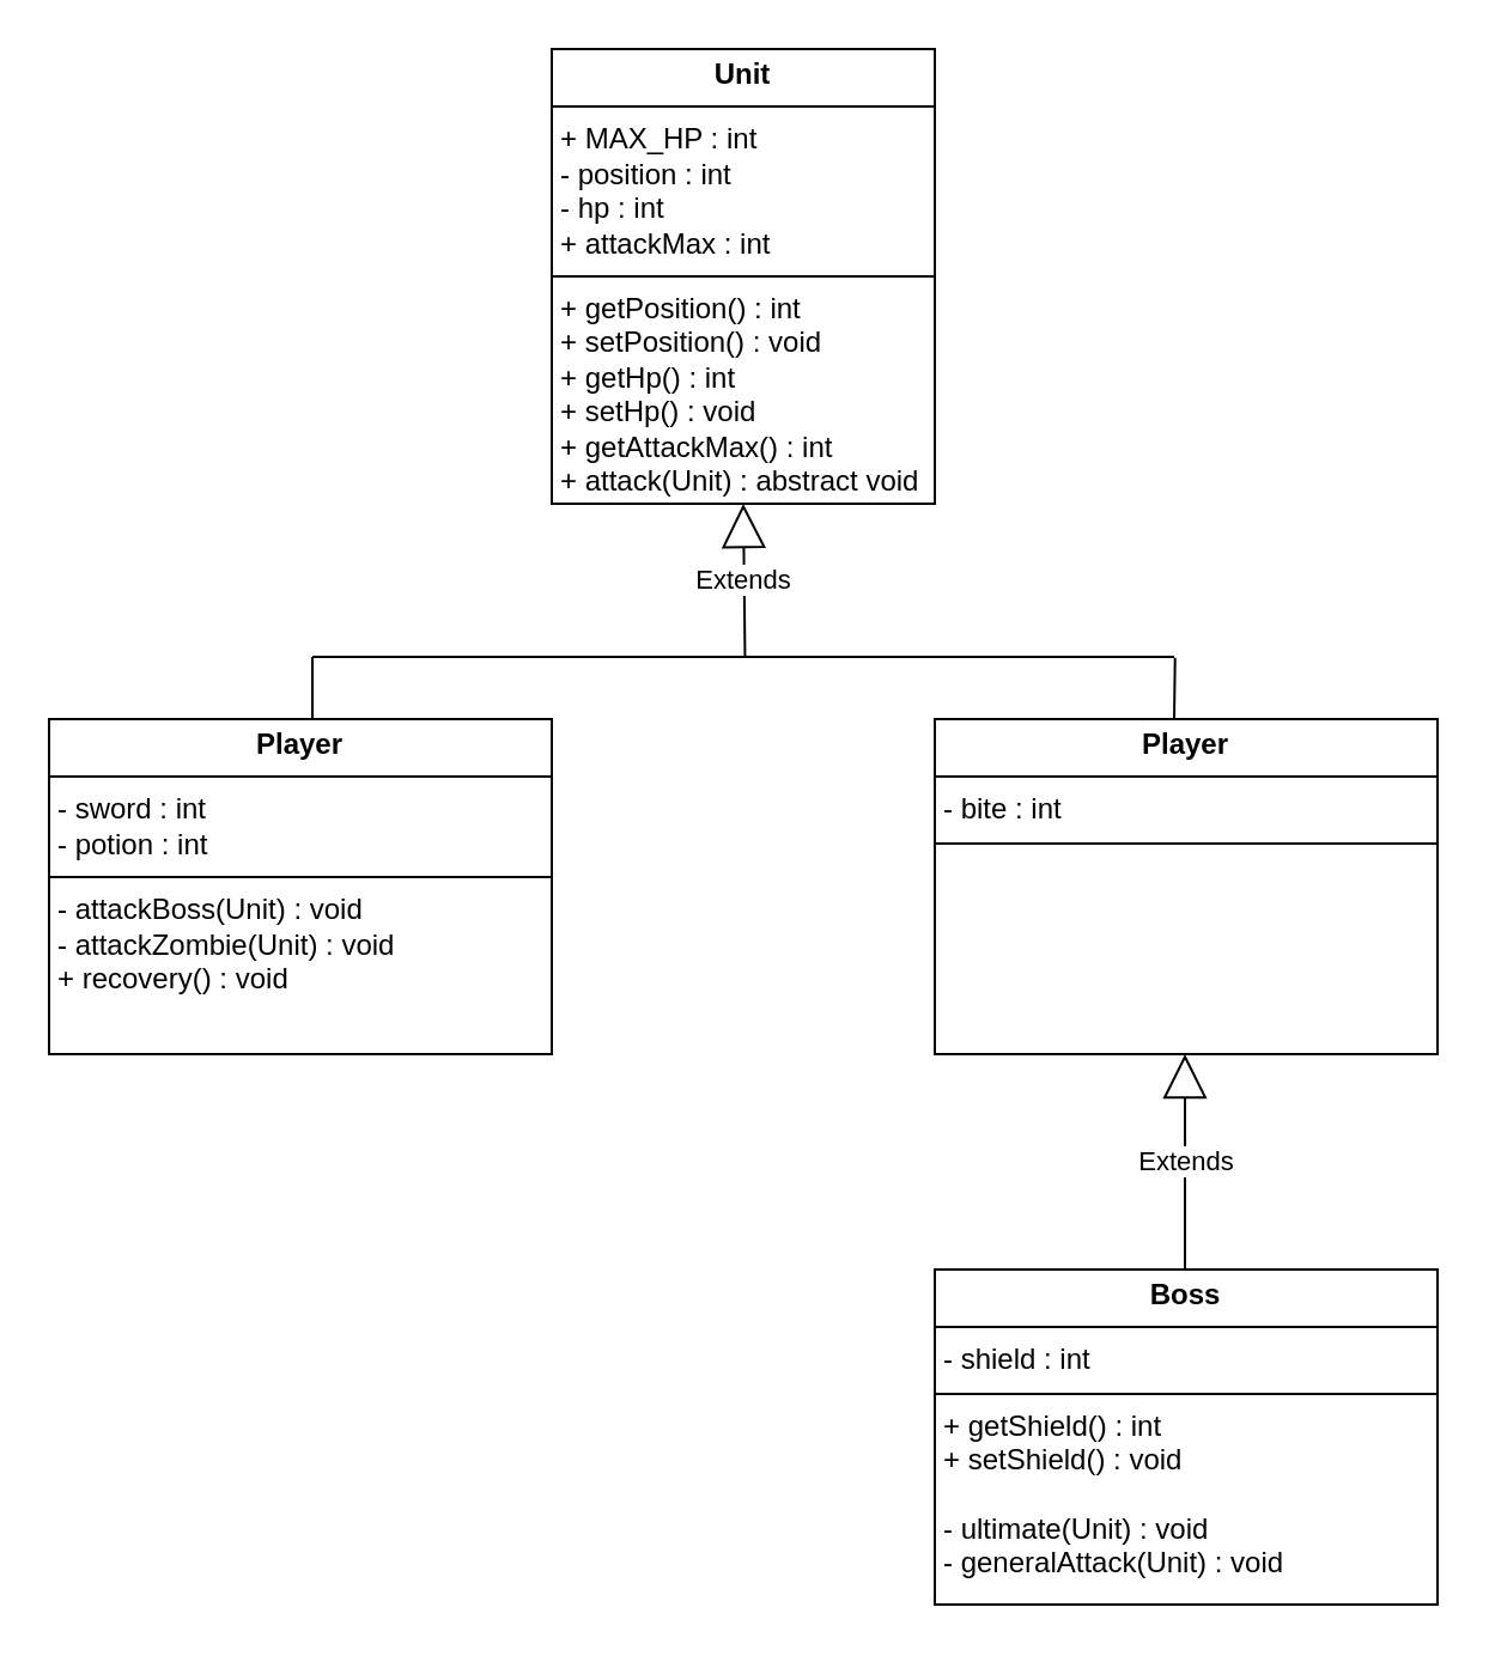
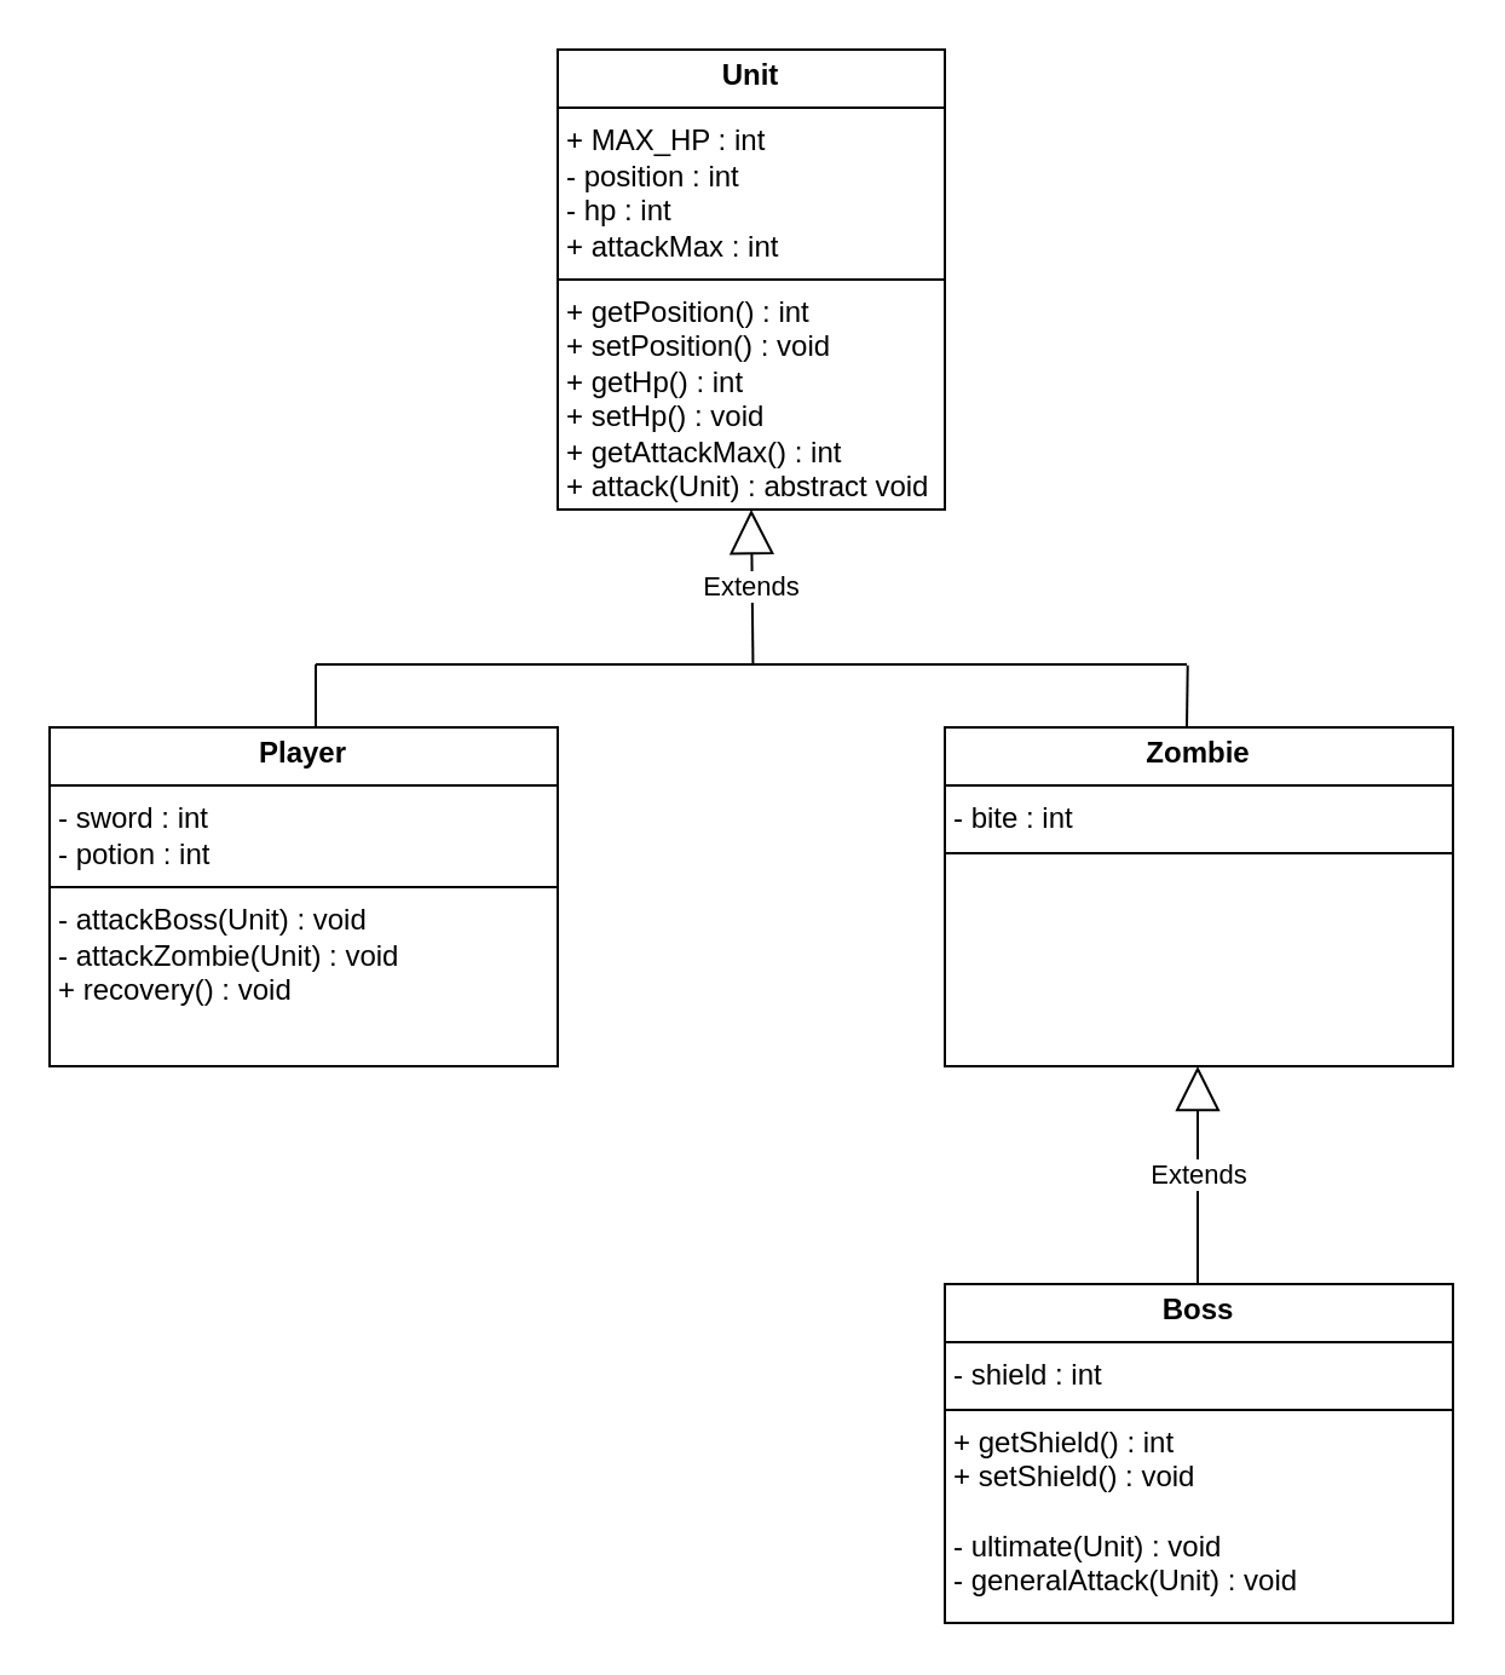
  <mxCell id="0" />
  <mxCell id="1" parent="0" />
  <mxCell id="2" value="&lt;p style=&quot;margin:0px;margin-top:4px;text-align:center;&quot;&gt;&lt;b&gt;Player&lt;/b&gt;&lt;/p&gt;&lt;hr size=&quot;1&quot; style=&quot;border-style:solid;&quot;&gt;&lt;p style=&quot;margin:0px;margin-left:4px;&quot;&gt;- sword : int&lt;br&gt;- potion : int&lt;/p&gt;&lt;hr size=&quot;1&quot; style=&quot;border-style:solid;&quot;&gt;&lt;p style=&quot;margin:0px;margin-left:4px;&quot;&gt;- attackBoss(Unit) : void&lt;/p&gt;&lt;p style=&quot;margin:0px;margin-left:4px;&quot;&gt;- attackZombie(Unit) : void&lt;/p&gt;&lt;p style=&quot;margin:0px;margin-left:4px;&quot;&gt;+ recovery() : void&lt;/p&gt;" style="verticalAlign=top;align=left;overflow=fill;html=1;whiteSpace=wrap;" vertex="1" parent="1"><mxGeometry x="20" y="300" width="210" height="140" as="geometry" /></mxCell>
  <mxCell id="3" value="&lt;p style=&quot;margin:0px;margin-top:4px;text-align:center;&quot;&gt;&lt;b&gt;Unit&lt;/b&gt;&lt;/p&gt;&lt;hr size=&quot;1&quot; style=&quot;border-style:solid;&quot;&gt;&lt;p style=&quot;margin:0px;margin-left:4px;&quot;&gt;+ MAX_HP : int&lt;/p&gt;&lt;p style=&quot;margin:0px;margin-left:4px;&quot;&gt;- position : int&lt;/p&gt;&lt;p style=&quot;margin:0px;margin-left:4px;&quot;&gt;- hp : int&lt;br&gt;+ attackMax : int&lt;/p&gt;&lt;hr size=&quot;1&quot; style=&quot;border-style:solid;&quot;&gt;&lt;p style=&quot;margin:0px;margin-left:4px;&quot;&gt;+ getPosition() : int&lt;br&gt;+ setPosition() : void&lt;/p&gt;&lt;p style=&quot;margin:0px;margin-left:4px;&quot;&gt;+ getHp() : int&lt;br&gt;+ setHp() : void&lt;br&gt;+ getAttackMax() : int&lt;br&gt;+ attack(Unit) : abstract void&lt;/p&gt;" style="verticalAlign=top;align=left;overflow=fill;html=1;whiteSpace=wrap;" vertex="1" parent="1"><mxGeometry x="230" y="20" width="160" height="190" as="geometry" /></mxCell>
- <mxCell id="4" value="&lt;p style=&quot;margin:0px;margin-top:4px;text-align:center;&quot;&gt;&lt;b&gt;Player&lt;/b&gt;&lt;/p&gt;&lt;hr size=&quot;1&quot; style=&quot;border-style:solid;&quot;&gt;&lt;p style=&quot;margin:0px;margin-left:4px;&quot;&gt;- bite : int&lt;/p&gt;&lt;hr size=&quot;1&quot; style=&quot;border-style:solid;&quot;&gt;&lt;p style=&quot;margin:0px;margin-left:4px;&quot;&gt;&lt;br&gt;&lt;/p&gt;" style="verticalAlign=top;align=left;overflow=fill;html=1;whiteSpace=wrap;" vertex="1" parent="1"><mxGeometry x="390" y="300" width="210" height="140" as="geometry" /></mxCell>
+ <mxCell id="4" value="&lt;p style=&quot;margin:0px;margin-top:4px;text-align:center;&quot;&gt;&lt;b&gt;Zombie&lt;/b&gt;&lt;/p&gt;&lt;hr size=&quot;1&quot; style=&quot;border-style:solid;&quot;&gt;&lt;p style=&quot;margin:0px;margin-left:4px;&quot;&gt;- bite : int&lt;/p&gt;&lt;hr size=&quot;1&quot; style=&quot;border-style:solid;&quot;&gt;&lt;p style=&quot;margin:0px;margin-left:4px;&quot;&gt;&lt;br&gt;&lt;/p&gt;" style="verticalAlign=top;align=left;overflow=fill;html=1;whiteSpace=wrap;" vertex="1" parent="1"><mxGeometry x="390" y="300" width="210" height="140" as="geometry" /></mxCell>
  <mxCell id="5" value="Extends" style="endArrow=block;endSize=16;endFill=0;html=1;rounded=0;entryX=0.5;entryY=1;entryDx=0;entryDy=0;exitX=0.502;exitY=0.45;exitDx=0;exitDy=0;exitPerimeter=0;" edge="1" parent="1" source="6" target="3"><mxGeometry width="160" relative="1" as="geometry"><mxPoint x="310" y="270" as="sourcePoint" /><mxPoint x="390" y="240" as="targetPoint" /></mxGeometry></mxCell>
  <mxCell id="6" value="" style="line;strokeWidth=1;fillColor=none;align=left;verticalAlign=middle;spacingTop=-1;spacingLeft=3;spacingRight=3;rotatable=0;labelPosition=right;points=[];portConstraint=eastwest;strokeColor=inherit;" vertex="1" parent="1"><mxGeometry x="130" y="270" width="360" height="8" as="geometry" /></mxCell>
  <mxCell id="7" value="" style="endArrow=none;html=1;rounded=0;" edge="1" parent="1"><mxGeometry width="50" height="50" relative="1" as="geometry"><mxPoint x="130" y="274" as="sourcePoint" /><mxPoint x="130" y="300" as="targetPoint" /></mxGeometry></mxCell>
  <mxCell id="8" value="" style="endArrow=none;html=1;rounded=0;exitX=1.001;exitY=0.55;exitDx=0;exitDy=0;exitPerimeter=0;" edge="1" parent="1" source="6"><mxGeometry width="50" height="50" relative="1" as="geometry"><mxPoint x="490" y="280" as="sourcePoint" /><mxPoint x="490" y="300" as="targetPoint" /></mxGeometry></mxCell>
  <mxCell id="9" value="Extends" style="endArrow=block;endSize=16;endFill=0;html=1;rounded=0;" edge="1" parent="1"><mxGeometry width="160" relative="1" as="geometry"><mxPoint x="494.5" y="530" as="sourcePoint" /><mxPoint x="494.5" y="440" as="targetPoint" /></mxGeometry></mxCell>
  <mxCell id="10" value="&lt;p style=&quot;margin:0px;margin-top:4px;text-align:center;&quot;&gt;&lt;b&gt;Boss&lt;/b&gt;&lt;/p&gt;&lt;hr size=&quot;1&quot; style=&quot;border-style:solid;&quot;&gt;&lt;p style=&quot;margin:0px;margin-left:4px;&quot;&gt;- shield : int&lt;/p&gt;&lt;hr size=&quot;1&quot; style=&quot;border-style:solid;&quot;&gt;&lt;p style=&quot;margin:0px;margin-left:4px;&quot;&gt;+ getShield() : int&lt;br&gt;+ setShield() : void&lt;br&gt;&lt;br&gt;- ultimate(Unit) : void&lt;br&gt;- generalAttack(Unit) : void&lt;/p&gt;" style="verticalAlign=top;align=left;overflow=fill;html=1;whiteSpace=wrap;" vertex="1" parent="1"><mxGeometry x="390" y="530" width="210" height="140" as="geometry" /></mxCell>
